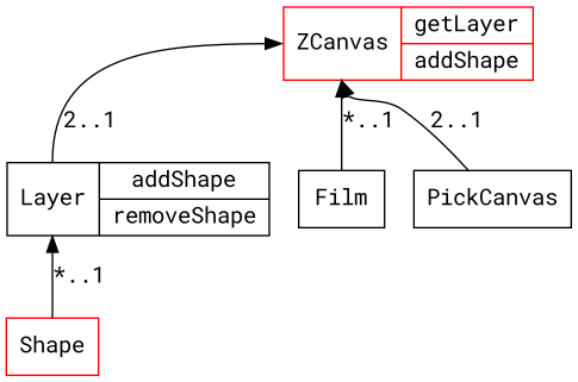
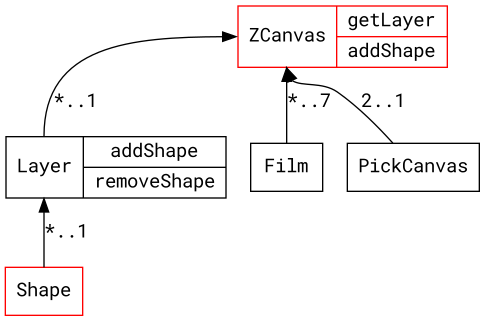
  digraph {
    fontname="Roboto Mono"
    rankdir=BT
    node [fontname="Roboto Mono" shape=record]
    edge [fontname="Roboto Mono" headport=main tailport=main]
    n1 [color=red label="<main>ZCanvas|{getLayer|addShape}"]
    n2 [color=red label="<main>Shape"]
    n3 [label="<main>Layer|{addShape|removeShape}"]
    n4 [label="<main>Film"]
    n5 [label="<main>PickCanvas"]
    n2 -> n3 [label="*..1"]
-   n3 -> n1 [label="2..1"]
-   n4 -> n1 [label="*..1"]
+   n3 -> n1 [label="*..1"]
+   n4 -> n1 [label="*..7"]
    n5 -> n1 [label="2..1"]
  }
